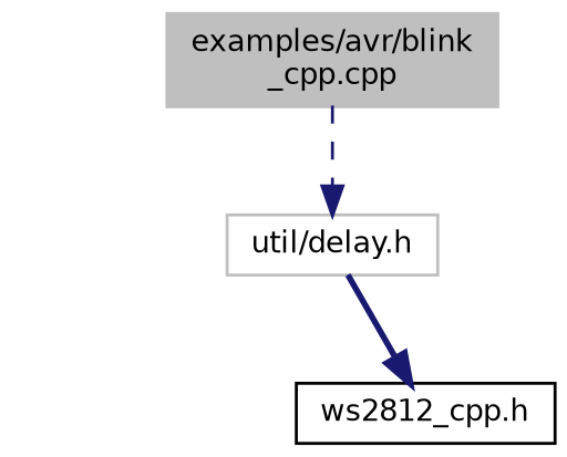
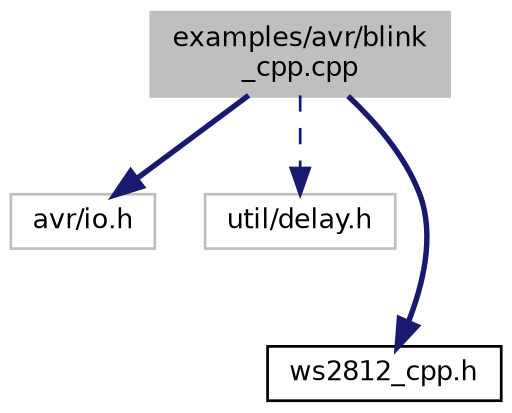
  digraph {
    node [color=grey75 fillcolor=white fontname=Helvetica fontsize=10 shape=record style=filled]
    edge [color=midnightblue fontname=Helvetica fontsize=10 labelfontname=Helvetica labelfontsize=10 style=bold]
    n1 [fillcolor=grey75 fontcolor=black height=0.2 label="examples/avr/blink\l_cpp.cpp" width=0.4]
+   n2 [height=0.2 label="avr/io.h" width=0.4]
    n3 [height=0.2 label="util/delay.h" width=0.4]
    n4 [color=black height=0.2 label="ws2812_cpp.h" width=0.4]
+   n1 -> n2
    n1 -> n3 [style=dashed]
-   n3 -> n4
+   n1 -> n4
  }
